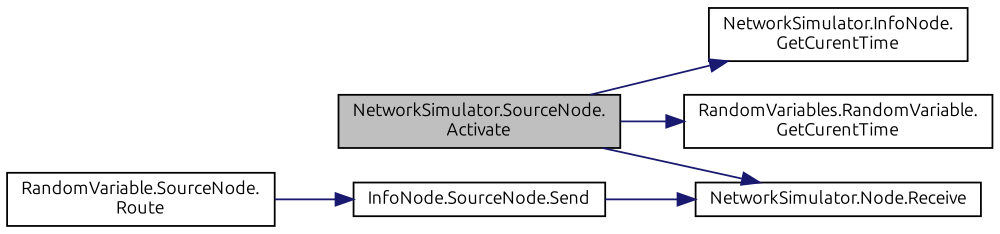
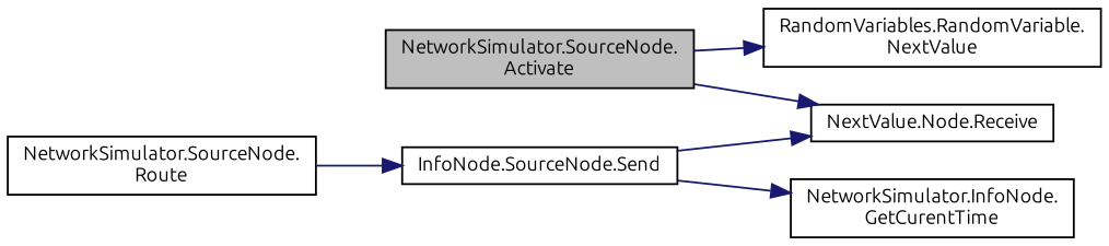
  digraph {
    fontname=Ubuntu
    rankdir=LR
    node [color=black fillcolor=white fontname=Ubuntu fontsize=10 shape=record style=filled]
    edge [color=midnightblue fontname=Ubuntu fontsize=10 labelfontname=Helvetica labelfontsize=10 style=solid]
    n1 [fillcolor=grey75 fontcolor=black height=0.2 label="NetworkSimulator.SourceNode.\lActivate" width=0.4]
    n2 [height=0.2 label="NetworkSimulator.InfoNode.\lGetCurentTime" width=0.4]
-   n3 [height=0.2 label="RandomVariables.RandomVariable.\lGetCurentTime" width=0.4]
-   n4 [height=0.2 label="NetworkSimulator.Node.Receive" width=0.4]
-   n5 [height=0.2 label="RandomVariable.SourceNode.\lRoute" width=0.4]
+   n3 [height=0.2 label="RandomVariables.RandomVariable.\lNextValue" width=0.4]
+   n4 [height=0.2 label="NextValue.Node.Receive" width=0.4]
+   n5 [height=0.2 label="NetworkSimulator.SourceNode.\lRoute" width=0.4]
    n6 [height=0.2 label="InfoNode.SourceNode.Send" width=0.4]
-   n1 -> n2
+   n6 -> n2
    n1 -> n3
    n1 -> n4
    n5 -> n6
    n6 -> n4
  }
